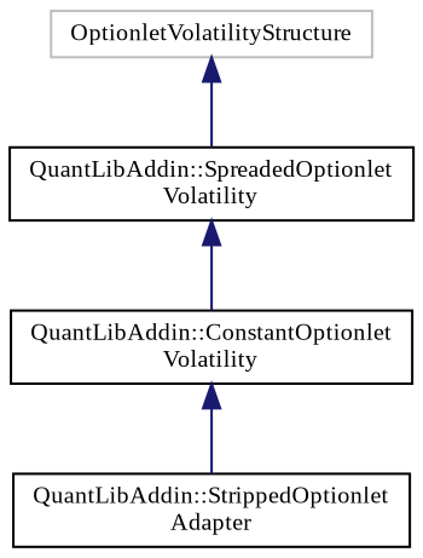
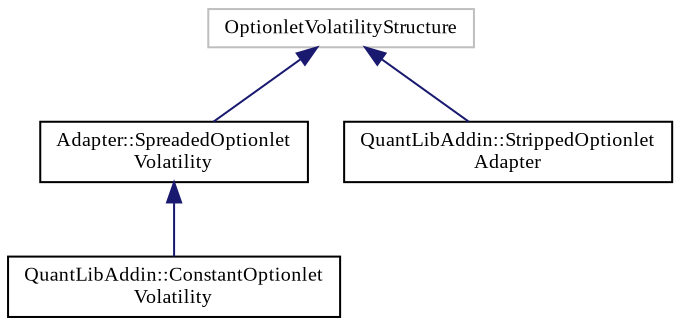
  digraph {
    fontname="Liberation Serif"
    rankdir=TB
    node [color=black fillcolor=white fontname="Liberation Serif" fontsize=10 shape=record style=filled]
    edge [color=midnightblue dir=back fontname="Liberation Serif" fontsize=10 labelfontname=Helvetica labelfontsize=10 style=solid]
    n1 [color=grey75 height=0.2 label=OptionletVolatilityStructure width=0.4]
-   n2 [height=0.2 label="QuantLibAddin::SpreadedOptionlet\lVolatility" width=0.4]
+   n2 [height=0.2 label="Adapter::SpreadedOptionlet\lVolatility" width=0.4]
    n3 [height=0.2 label="QuantLibAddin::StrippedOptionlet\lAdapter" width=0.4]
    n4 [height=0.2 label="QuantLibAddin::ConstantOptionlet\lVolatility" width=0.4]
    n1 -> n2
-   n4 -> n3
+   n1 -> n3
    n2 -> n4
  }
